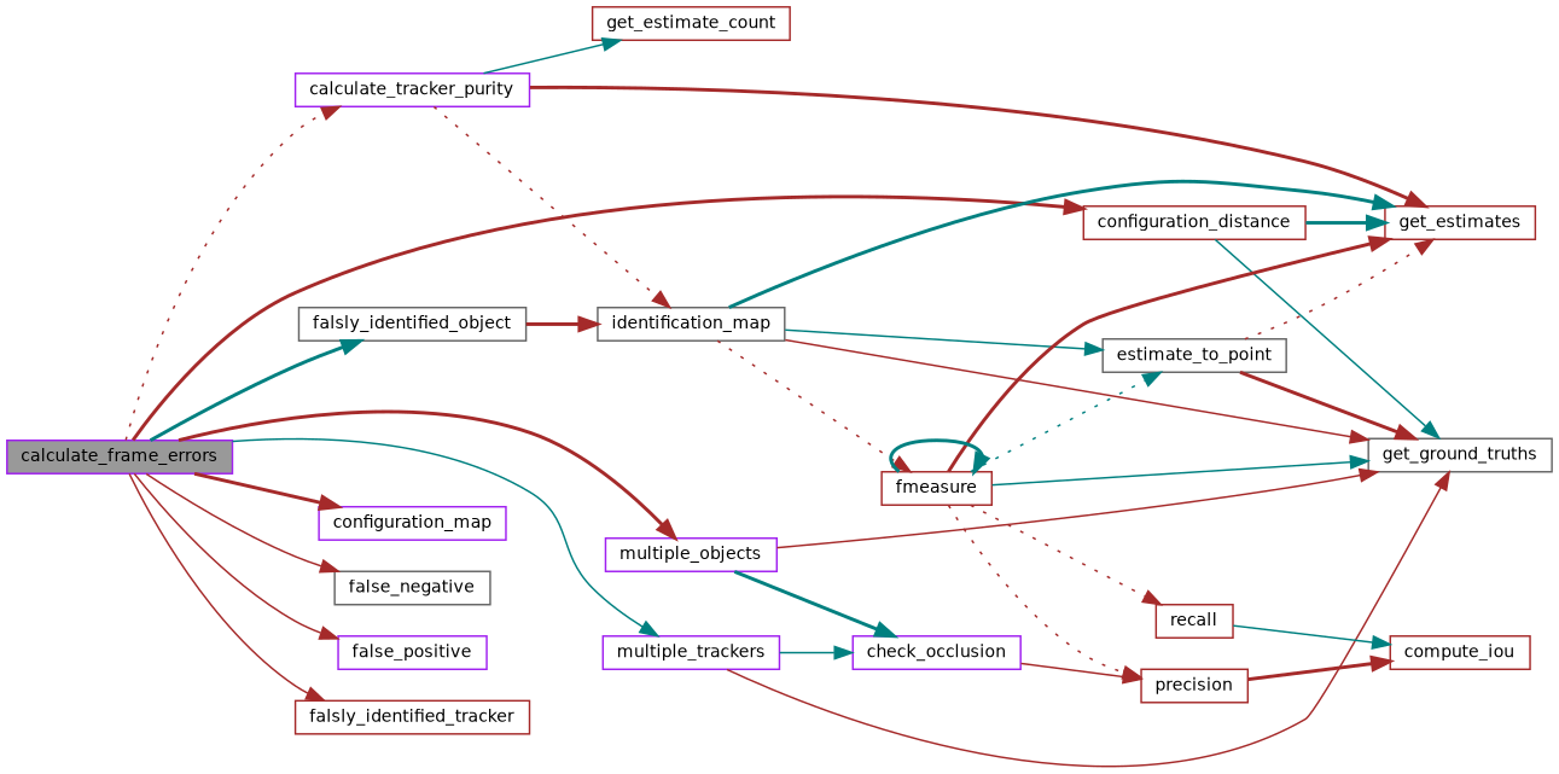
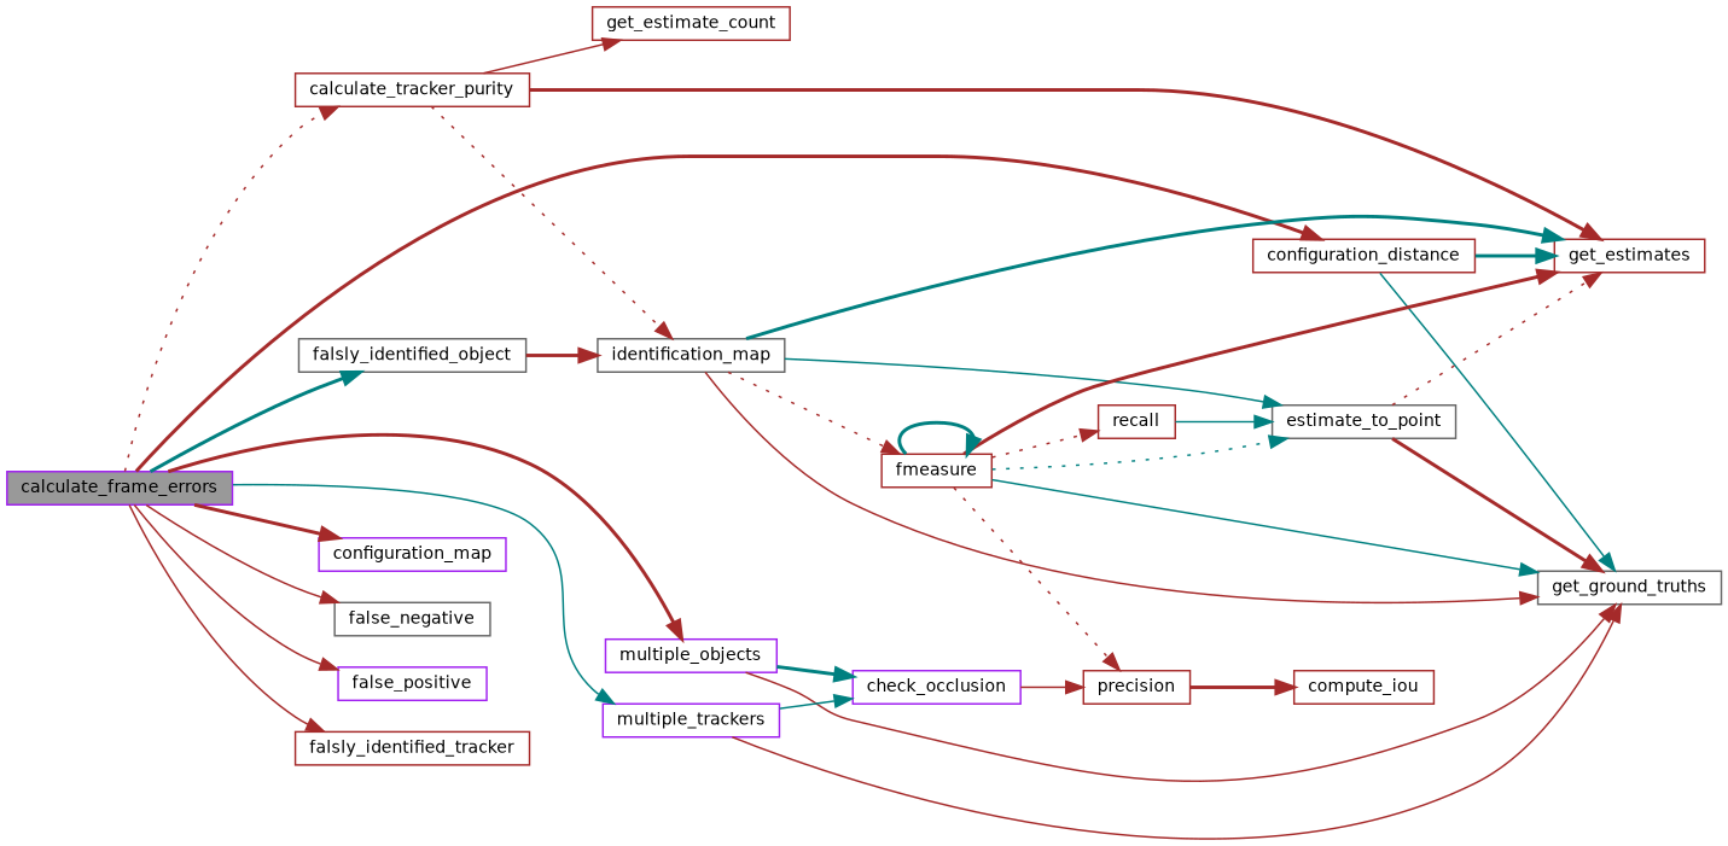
  digraph {
    rankdir=LR
    node [color=brown fillcolor=white fontname=Helvetica fontsize=10 shape=box style=filled]
    edge [color=brown fontname=Helvetica fontsize=10 labelfontname=Helvetica labelfontsize=10 style=solid]
    n1 [color=purple fillcolor=grey60 fontcolor=black height=0.2 label=calculate_frame_errors width=0.4]
-   n2 [color=purple height=0.2 label=calculate_tracker_purity width=0.4]
+   n2 [height=0.2 label=calculate_tracker_purity width=0.4]
    n3 [height=0.2 label=configuration_distance width=0.4]
    n4 [color=purple height=0.2 label=configuration_map width=0.4]
    n5 [color=gray40 height=0.2 label=false_negative width=0.4]
    n6 [color=purple height=0.2 label=false_positive width=0.4]
    n7 [color=gray40 height=0.2 label=falsly_identified_object width=0.4]
    n8 [height=0.2 label=falsly_identified_tracker width=0.4]
    n9 [color=purple height=0.2 label=multiple_objects width=0.4]
    n10 [color=purple height=0.2 label=multiple_trackers width=0.4]
    n11 [height=0.2 label=get_estimate_count width=0.4]
    n12 [height=0.2 label=get_estimates width=0.4]
    n13 [color=gray40 height=0.2 label=identification_map width=0.4]
    n14 [color=gray40 height=0.2 label=get_ground_truths width=0.4]
    n15 [color=purple height=0.2 label=check_occlusion width=0.4]
    n16 [color=gray40 height=0.2 label=estimate_to_point width=0.4]
    n17 [height=0.2 label=fmeasure width=0.4]
    n18 [height=0.2 label=precision width=0.4]
    n19 [height=0.2 label=recall width=0.4]
    n20 [height=0.2 label=compute_iou width=0.4]
    n1 -> n2 [style=dotted]
    n1 -> n3 [style=bold]
    n1 -> n4 [style=bold]
    n1 -> n5
    n1 -> n6
    n1 -> n7 [color=teal style=bold]
    n1 -> n8
    n1 -> n9 [style=bold]
    n1 -> n10 [color=teal]
-   n2 -> n11 [color=teal]
+   n2 -> n11
    n2 -> n12 [style=bold]
    n2 -> n13 [style=dotted]
    n3 -> n12 [color=teal style=bold]
    n3 -> n14 [color=teal]
    n7 -> n13 [style=bold]
    n9 -> n14
    n9 -> n15 [color=teal style=bold]
    n10 -> n14
    n10 -> n15 [color=teal]
    n13 -> n12 [color=teal style=bold]
    n13 -> n14
    n13 -> n16 [color=teal]
    n13 -> n17 [style=dotted]
    n15 -> n18
    n16 -> n12 [style=dotted]
    n16 -> n14 [style=bold]
    n17 -> n12 [style=bold]
    n17 -> n14 [color=teal]
    n17 -> n16 [color=teal style=dotted]
    n17 -> n17 [color=teal style=bold]
    n17 -> n18 [style=dotted]
    n17 -> n19 [style=dotted]
    n18 -> n20 [style=bold]
-   n19 -> n20 [color=teal]
+   n19 -> n16 [color=teal]
  }
